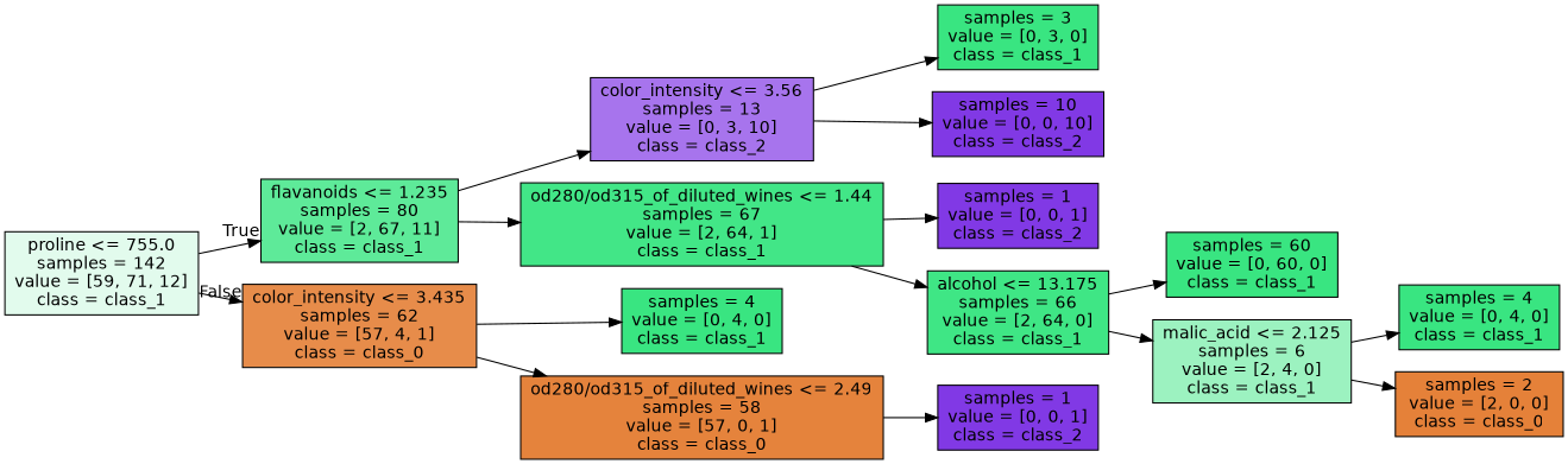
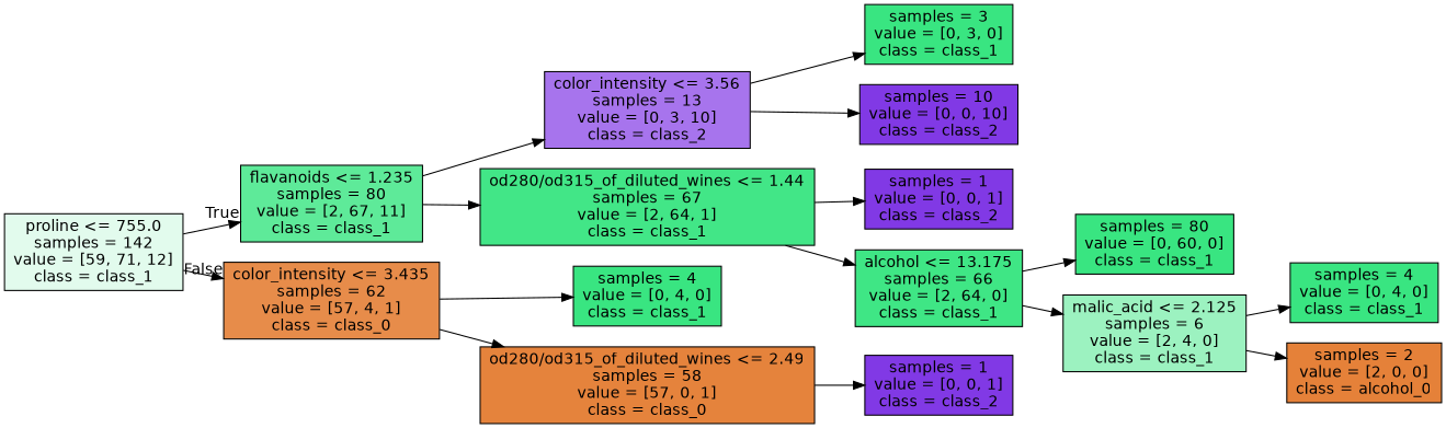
  digraph {
    rankdir=LR
    node [color=black fillcolor="#39e581" fontname=helvetica shape=box style=filled]
    edge [fontname=helvetica]
    n1 [fillcolor="#e2fbed" label="proline <= 755.0\nsamples = 142\nvalue = [59, 71, 12]\nclass = class_1"]
    n2 [fillcolor="#5eea99" label="flavanoids <= 1.235\nsamples = 80\nvalue = [2, 67, 11]\nclass = class_1"]
    n3 [fillcolor="#e78c4a" label="color_intensity <= 3.435\nsamples = 62\nvalue = [57, 4, 1]\nclass = class_0"]
    n4 [fillcolor="#a774ed" label="color_intensity <= 3.56\nsamples = 13\nvalue = [0, 3, 10]\nclass = class_2"]
    n5 [fillcolor="#42e687" label="od280/od315_of_diluted_wines <= 1.44\nsamples = 67\nvalue = [2, 64, 1]\nclass = class_1"]
    n6 [label="samples = 4\nvalue = [0, 4, 0]\nclass = class_1"]
    n7 [fillcolor="#e5833c" label="od280/od315_of_diluted_wines <= 2.49\nsamples = 58\nvalue = [57, 0, 1]\nclass = class_0"]
    n8 [label="samples = 3\nvalue = [0, 3, 0]\nclass = class_1"]
    n9 [fillcolor="#8139e5" label="samples = 10\nvalue = [0, 0, 10]\nclass = class_2"]
    n10 [fillcolor="#8139e5" label="samples = 1\nvalue = [0, 0, 1]\nclass = class_2"]
    n11 [fillcolor="#3fe685" label="alcohol <= 13.175\nsamples = 66\nvalue = [2, 64, 0]\nclass = class_1"]
-   n12 [label="samples = 60\nvalue = [0, 60, 0]\nclass = class_1"]
+   n12 [label="samples = 80\nvalue = [0, 60, 0]\nclass = class_1"]
    n13 [fillcolor="#9cf2c0" label="malic_acid <= 2.125\nsamples = 6\nvalue = [2, 4, 0]\nclass = class_1"]
    n14 [label="samples = 4\nvalue = [0, 4, 0]\nclass = class_1"]
-   n15 [fillcolor="#e58139" label="samples = 2\nvalue = [2, 0, 0]\nclass = class_0"]
+   n15 [fillcolor="#e58139" label="samples = 2\nvalue = [2, 0, 0]\nclass = alcohol_0"]
    n16 [fillcolor="#8139e5" label="samples = 1\nvalue = [0, 0, 1]\nclass = class_2"]
    n1 -> n2 [headlabel=True labelangle=45 labeldistance=2.5]
    n1 -> n3 [headlabel=False labelangle=-45 labeldistance=2.5]
    n2 -> n4
    n2 -> n5
    n3 -> n6
    n3 -> n7
    n4 -> n8
    n4 -> n9
    n5 -> n10
    n5 -> n11
    n7 -> n16
    n11 -> n12
    n11 -> n13
    n13 -> n14
    n13 -> n15
  }
